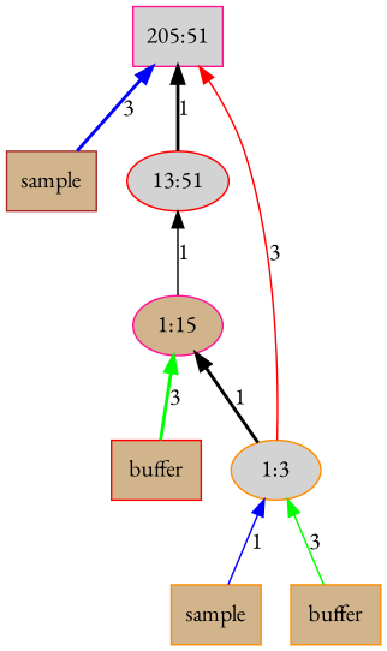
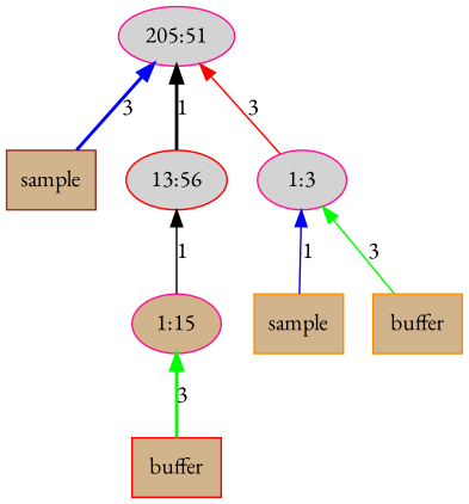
  digraph {
    fontname="EB Garamond"
    rankdir=BT
    node [color=deeppink fillcolor=tan fontname="EB Garamond" style=filled]
    edge [color=black fontname="EB Garamond" style=bold]
    n1 [color=brown label=sample shape=box]
-   n2 [fillcolor=lightgrey label="205:51" shape=box]
-   n3 [color=red fillcolor=lightgrey label="13:51"]
+   n2 [fillcolor=lightgrey label="205:51"]
+   n3 [color=red fillcolor=lightgrey label="13:56"]
    n4 [label="1:15"]
    n5 [color=red label=buffer shape=box]
-   n6 [color=darkorange fillcolor=lightgrey label="1:3"]
+   n6 [fillcolor=lightgrey label="1:3"]
    n7 [color=darkorange label=sample shape=box]
    n8 [color=darkorange label=buffer shape=box]
    n1 -> n2 [color=blue label=3]
    n3 -> n2 [label=1]
    n4 -> n3 [label=1 style=solid]
    n5 -> n4 [color=green label=3]
    n6 -> n2 [color=red label=3 style=solid]
-   n6 -> n4 [label=1]
    n7 -> n6 [color=blue label=1 style=solid]
    n8 -> n6 [color=green label=3 style=solid]
  }
